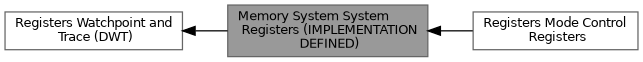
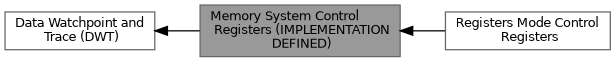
  digraph {
    rankdir=LR
    node [color=grey40 fillcolor=white fontname=Helvetica fontsize=10 shape=box style=filled]
    edge [dir=back fontname=Helvetica fontsize=10 labelfontname=Helvetica labelfontsize=10 shape=plaintext style=solid]
-   n1 [height=0.2 label="Registers Watchpoint and\l Trace (DWT)" width=0.4]
-   n2 [color=gray40 fillcolor=grey60 fontcolor=black height=0.2 label="Memory System System\l Registers (IMPLEMENTATION\l DEFINED)" width=0.4]
+   n1 [height=0.2 label="Data Watchpoint and\l Trace (DWT)" width=0.4]
+   n2 [color=gray40 fillcolor=grey60 fontcolor=black height=0.2 label="Memory System Control\l Registers (IMPLEMENTATION\l DEFINED)" width=0.4]
    n3 [height=0.2 label="Registers Mode Control\l Registers" width=0.4]
    n1 -> n2
    n2 -> n3
  }
